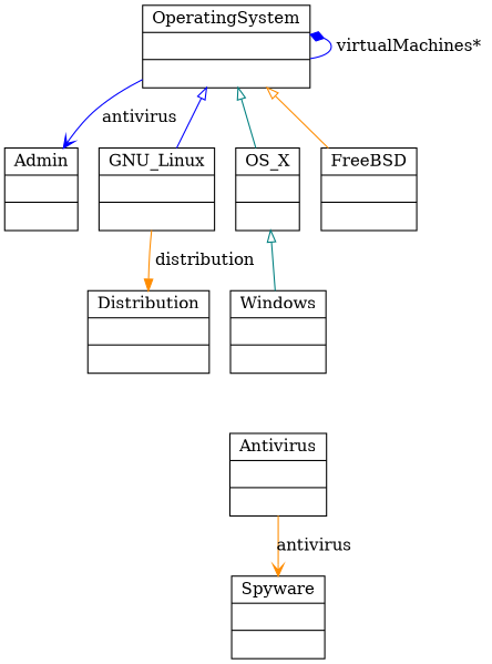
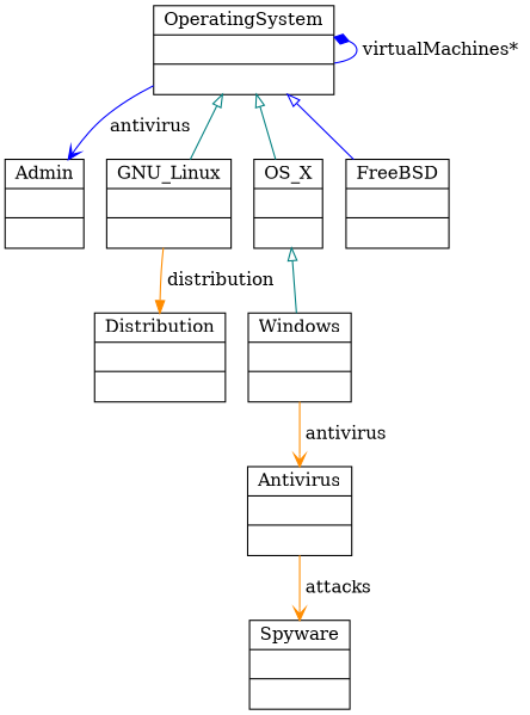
  digraph {
    node [shape=record]
    edge [arrowtail=empty color=blue dir=back]
    n1 [label="{OperatingSystem||}"]
    n2 [label="{Admin||}"]
    n3 [label="{GNU_Linux||}"]
    n4 [label="{OS_X||}"]
    n5 [label="{FreeBSD||}"]
    n6 [label="{Distribution||}"]
    n7 [label="{Windows||}"]
    n8 [label="{Antivirus||}"]
    n9 [label="{Spyware||}"]
    n1 -> n1 [arrowtail=diamond label=" virtualMachines* "]
    n1 -> n2 [arrowhead=vee dir=forward label=" antivirus "]
-   n1 -> n3
+   n1 -> n3 [color=teal]
    n1 -> n4 [color=teal]
-   n1 -> n5 [color=darkorange]
+   n1 -> n5
    n3 -> n6 [arrowhead=normal color=darkorange dir=forward label=" distribution "]
    n4 -> n7 [color=teal]
-   n8 -> n9 [arrowhead=vee color=darkorange dir=forward label=" antivirus "]
+   n7 -> n8 [arrowhead=vee color=darkorange dir=forward label=" antivirus "]
+   n8 -> n9 [arrowhead=vee color=darkorange dir=forward label=" attacks "]
  }
